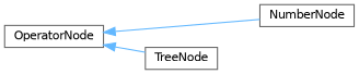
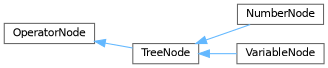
  digraph {
    rankdir=LR
    node [color=grey40 fillcolor=white fontname=Helvetica fontsize=10 shape=box style=filled]
    edge [color=steelblue1 dir=back fontname=Helvetica fontsize=10 labelfontname=Helvetica labelfontsize=10 style=solid]
    n1 [height=0.2 label=TreeNode width=0.4]
    n2 [height=0.2 label=NumberNode width=0.4]
+   n3 [height=0.2 label=VariableNode width=0.4]
    n4 [height=0.2 label=OperatorNode width=0.4]
-   n4 -> n2
+   n1 -> n2
+   n1 -> n3
    n4 -> n1
  }
